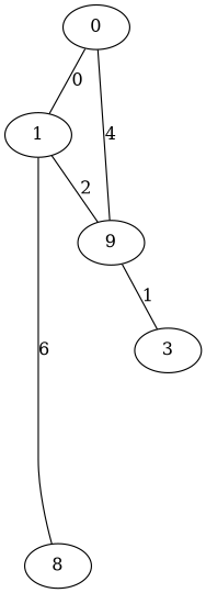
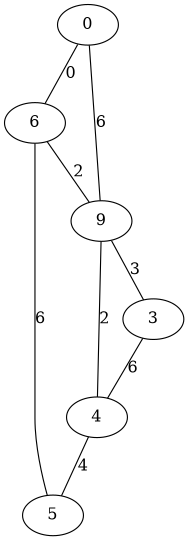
  graph {
    0
-   1
+   1 [label=6]
    n3 [label=9]
-   5 [label=8]
+   5
    3
+   4
    0 -- 1 [label=0]
-   0 -- n3 [label=4]
+   0 -- n3 [label=6]
    1 -- n3 [label=2]
    1 -- 5 [label=6]
-   n3 -- 3 [label=1]
+   n3 -- 3 [label=3]
+   n3 -- 4 [label=2]
+   3 -- 4 [label=6]
+   4 -- 5 [label=4]
  }
